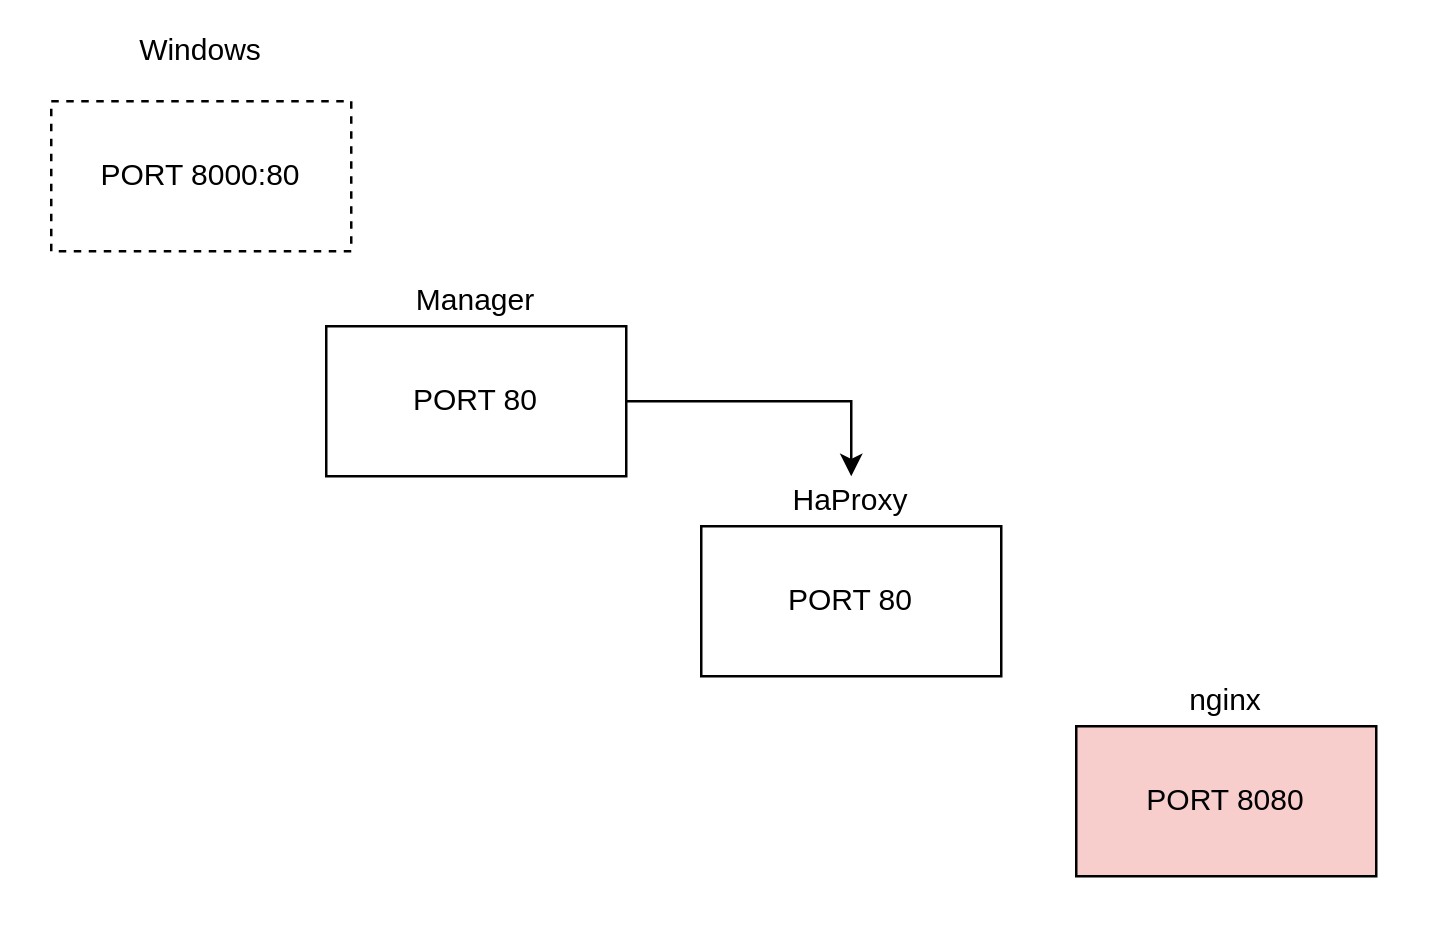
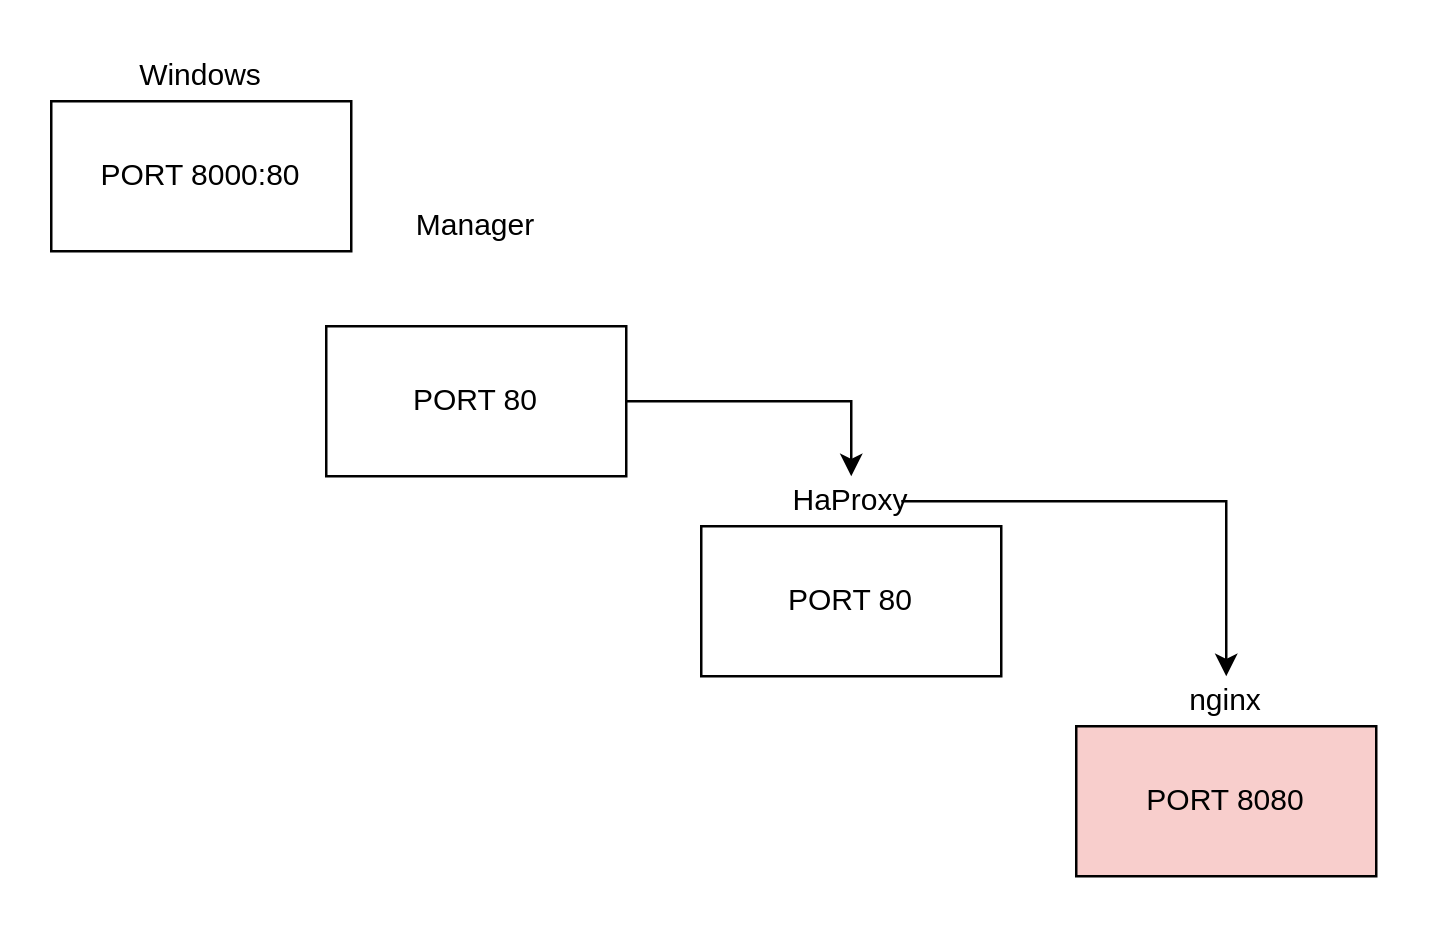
  <mxCell id="0" />
  <mxCell id="1" parent="0" />
- <mxCell id="2" value="PORT 8000:80" style="rounded=0;whiteSpace=wrap;html=1;dashed=1;" vertex="1" parent="1"><mxGeometry x="20" y="40" width="120" height="60" as="geometry" /></mxCell>
- <mxCell id="3" value="Windows" style="text;html=1;strokeColor=none;fillColor=none;align=center;verticalAlign=middle;whiteSpace=wrap;rounded=0;" vertex="1" parent="1"><mxGeometry x="60" y="10" width="40" height="20" as="geometry" /></mxCell>
+ <mxCell id="2" value="PORT 8000:80" style="rounded=0;whiteSpace=wrap;html=1;" vertex="1" parent="1"><mxGeometry x="20" y="40" width="120" height="60" as="geometry" /></mxCell>
+ <mxCell id="3" value="Windows" style="text;html=1;strokeColor=none;fillColor=none;align=center;verticalAlign=middle;whiteSpace=wrap;rounded=0;" vertex="1" parent="1"><mxGeometry x="60" y="20" width="40" height="20" as="geometry" /></mxCell>
  <mxCell id="4" style="edgeStyle=orthogonalEdgeStyle;rounded=0;orthogonalLoop=1;jettySize=auto;html=1;entryX=0.5;entryY=0;entryDx=0;entryDy=0;" edge="1" parent="1" source="5" target="9"><mxGeometry relative="1" as="geometry" /></mxCell>
  <mxCell id="5" value="PORT 80" style="rounded=0;whiteSpace=wrap;html=1;" vertex="1" parent="1"><mxGeometry x="130" y="130" width="120" height="60" as="geometry" /></mxCell>
- <mxCell id="6" value="Manager" style="text;html=1;strokeColor=none;fillColor=none;align=center;verticalAlign=middle;whiteSpace=wrap;rounded=0;" vertex="1" parent="1"><mxGeometry x="170" y="110" width="40" height="20" as="geometry" /></mxCell>
+ <mxCell id="6" value="Manager" style="text;html=1;strokeColor=none;fillColor=none;align=center;verticalAlign=middle;whiteSpace=wrap;rounded=0;" vertex="1" parent="1"><mxGeometry x="170" y="80" width="40" height="20" as="geometry" /></mxCell>
  <mxCell id="7" value="PORT 80" style="rounded=0;whiteSpace=wrap;html=1;" vertex="1" parent="1"><mxGeometry x="280" y="210" width="120" height="60" as="geometry" /></mxCell>
+ <mxCell id="8" style="edgeStyle=orthogonalEdgeStyle;rounded=0;orthogonalLoop=1;jettySize=auto;html=1;exitX=1;exitY=0.5;exitDx=0;exitDy=0;" edge="1" parent="1" source="9" target="11"><mxGeometry relative="1" as="geometry" /></mxCell>
  <mxCell id="9" value="HaProxy" style="text;html=1;strokeColor=none;fillColor=none;align=center;verticalAlign=middle;whiteSpace=wrap;rounded=0;" vertex="1" parent="1"><mxGeometry x="320" y="190" width="40" height="20" as="geometry" /></mxCell>
  <mxCell id="10" value="PORT 8080" style="rounded=0;whiteSpace=wrap;html=1;fillColor=#f8cecc;" vertex="1" parent="1"><mxGeometry x="430" y="290" width="120" height="60" as="geometry" /></mxCell>
  <mxCell id="11" value="nginx" style="text;html=1;strokeColor=none;fillColor=none;align=center;verticalAlign=middle;whiteSpace=wrap;rounded=0;" vertex="1" parent="1"><mxGeometry x="470" y="270" width="40" height="20" as="geometry" /></mxCell>
